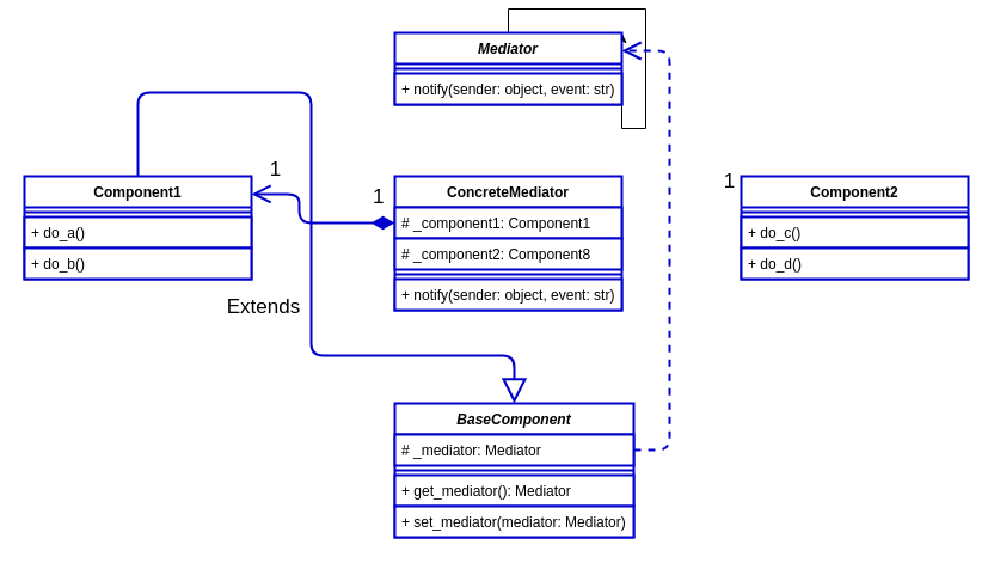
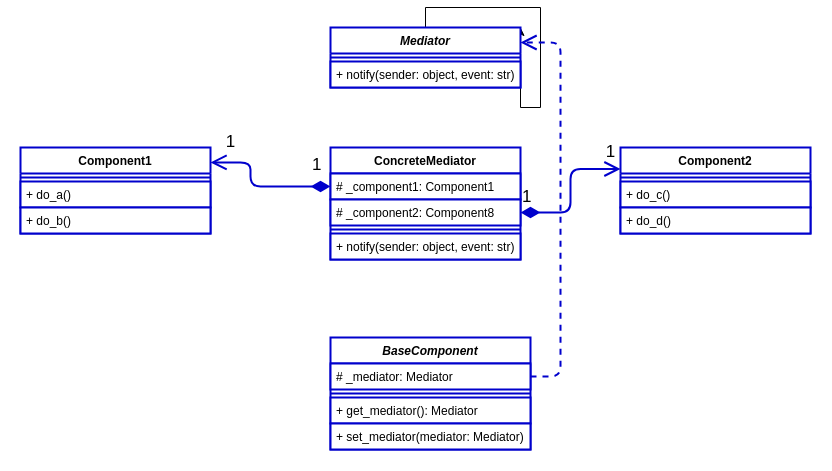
  <mxCell id="0" />
  <mxCell id="1" parent="0" />
  <mxCell id="2" style="edgeStyle=orthogonalEdgeStyle;rounded=0;orthogonalLoop=1;jettySize=auto;html=1;exitX=0.5;exitY=0;exitDx=0;exitDy=0;entryX=1;entryY=0;entryDx=0;entryDy=0;" parent="1" source="3" target="3" edge="1"><mxGeometry relative="1" as="geometry" /></mxCell>
  <mxCell id="3" value="Mediator" style="swimlane;fontStyle=3;align=center;verticalAlign=top;childLayout=stackLayout;horizontal=1;startSize=26;horizontalStack=0;resizeParent=1;resizeParentMax=0;resizeLast=0;collapsible=1;marginBottom=0;fontColor=#000000;strokeColor=#0000CC;strokeWidth=2;fillColor=#FFFFFF;" parent="1" vertex="1"><mxGeometry x="330" y="20" width="190" height="60" as="geometry" /></mxCell>
  <mxCell id="4" value="" style="line;strokeWidth=2;align=left;verticalAlign=middle;spacingTop=-1;spacingLeft=3;spacingRight=3;rotatable=0;labelPosition=right;points=[];portConstraint=eastwest;fontColor=#000000;strokeColor=#0000CC;fillColor=#FFFFFF;" parent="3" vertex="1"><mxGeometry y="26" width="190" height="8" as="geometry" /></mxCell>
  <mxCell id="5" value="+ notify(sender: object, event: str)" style="text;align=left;verticalAlign=top;spacingLeft=4;spacingRight=4;overflow=hidden;rotatable=0;points=[[0,0.5],[1,0.5]];portConstraint=eastwest;fontColor=#000000;strokeColor=#0000CC;strokeWidth=2;fillColor=#FFFFFF;" parent="3" vertex="1"><mxGeometry y="34" width="190" height="26" as="geometry" /></mxCell>
  <mxCell id="6" value="ConcreteMediator" style="swimlane;fontStyle=1;align=center;verticalAlign=top;childLayout=stackLayout;horizontal=1;startSize=26;horizontalStack=0;resizeParent=1;resizeParentMax=0;resizeLast=0;collapsible=1;marginBottom=0;fontColor=#000000;strokeColor=#0000CC;strokeWidth=2;fillColor=#FFFFFF;" parent="1" vertex="1"><mxGeometry x="330" y="140" width="190" height="112" as="geometry" /></mxCell>
  <mxCell id="7" value="# _component1: Component1" style="text;align=left;verticalAlign=top;spacingLeft=4;spacingRight=4;overflow=hidden;rotatable=0;points=[[0,0.5],[1,0.5]];portConstraint=eastwest;fontColor=#000000;strokeColor=#0000CC;strokeWidth=2;fillColor=#FFFFFF;" parent="6" vertex="1"><mxGeometry y="26" width="190" height="26" as="geometry" /></mxCell>
  <mxCell id="8" value="# _component2: Component8" style="text;align=left;verticalAlign=top;spacingLeft=4;spacingRight=4;overflow=hidden;rotatable=0;points=[[0,0.5],[1,0.5]];portConstraint=eastwest;fontColor=#000000;strokeColor=#0000CC;strokeWidth=2;fillColor=#FFFFFF;" parent="6" vertex="1"><mxGeometry y="52" width="190" height="26" as="geometry" /></mxCell>
  <mxCell id="9" value="" style="line;strokeWidth=2;align=left;verticalAlign=middle;spacingTop=-1;spacingLeft=3;spacingRight=3;rotatable=0;labelPosition=right;points=[];portConstraint=eastwest;fontColor=#000000;strokeColor=#0000CC;fillColor=#FFFFFF;" parent="6" vertex="1"><mxGeometry y="78" width="190" height="8" as="geometry" /></mxCell>
  <mxCell id="10" value="+ notify(sender: object, event: str)" style="text;align=left;verticalAlign=top;spacingLeft=4;spacingRight=4;overflow=hidden;rotatable=0;points=[[0,0.5],[1,0.5]];portConstraint=eastwest;fontColor=#000000;strokeColor=#0000CC;strokeWidth=2;fillColor=#FFFFFF;" parent="6" vertex="1"><mxGeometry y="86" width="190" height="26" as="geometry" /></mxCell>
  <mxCell id="11" value="Component2" style="swimlane;fontStyle=1;align=center;verticalAlign=top;childLayout=stackLayout;horizontal=1;startSize=26;horizontalStack=0;resizeParent=1;resizeParentMax=0;resizeLast=0;collapsible=1;marginBottom=0;fontColor=#000000;strokeColor=#0000CC;strokeWidth=2;fillColor=#FFFFFF;" parent="1" vertex="1"><mxGeometry x="620" y="140" width="190" height="86" as="geometry" /></mxCell>
  <mxCell id="12" value="" style="line;strokeWidth=2;align=left;verticalAlign=middle;spacingTop=-1;spacingLeft=3;spacingRight=3;rotatable=0;labelPosition=right;points=[];portConstraint=eastwest;fontColor=#000000;strokeColor=#0000CC;fillColor=#FFFFFF;" parent="11" vertex="1"><mxGeometry y="26" width="190" height="8" as="geometry" /></mxCell>
  <mxCell id="13" value="+ do_c()" style="text;align=left;verticalAlign=top;spacingLeft=4;spacingRight=4;overflow=hidden;rotatable=0;points=[[0,0.5],[1,0.5]];portConstraint=eastwest;fontColor=#000000;strokeColor=#0000CC;strokeWidth=2;fillColor=#FFFFFF;" parent="11" vertex="1"><mxGeometry y="34" width="190" height="26" as="geometry" /></mxCell>
  <mxCell id="14" value="+ do_d()" style="text;align=left;verticalAlign=top;spacingLeft=4;spacingRight=4;overflow=hidden;rotatable=0;points=[[0,0.5],[1,0.5]];portConstraint=eastwest;fontColor=#000000;strokeColor=#0000CC;strokeWidth=2;fillColor=#FFFFFF;" parent="11" vertex="1"><mxGeometry y="60" width="190" height="26" as="geometry" /></mxCell>
  <mxCell id="15" value="BaseComponent" style="swimlane;fontStyle=3;align=center;verticalAlign=top;childLayout=stackLayout;horizontal=1;startSize=26;horizontalStack=0;resizeParent=1;resizeParentMax=0;resizeLast=0;collapsible=1;marginBottom=0;fontColor=#000000;strokeColor=#0000CC;strokeWidth=2;fillColor=#FFFFFF;" parent="1" vertex="1"><mxGeometry x="330" y="330" width="200" height="112" as="geometry" /></mxCell>
  <mxCell id="16" value="# _mediator: Mediator" style="text;align=left;verticalAlign=top;spacingLeft=4;spacingRight=4;overflow=hidden;rotatable=0;points=[[0,0.5],[1,0.5]];portConstraint=eastwest;fontColor=#000000;strokeColor=#0000CC;strokeWidth=2;fillColor=#FFFFFF;" parent="15" vertex="1"><mxGeometry y="26" width="200" height="26" as="geometry" /></mxCell>
  <mxCell id="17" value="" style="line;strokeWidth=2;align=left;verticalAlign=middle;spacingTop=-1;spacingLeft=3;spacingRight=3;rotatable=0;labelPosition=right;points=[];portConstraint=eastwest;fontColor=#000000;strokeColor=#0000CC;fillColor=#FFFFFF;" parent="15" vertex="1"><mxGeometry y="52" width="200" height="8" as="geometry" /></mxCell>
  <mxCell id="18" value="+ get_mediator(): Mediator" style="text;align=left;verticalAlign=top;spacingLeft=4;spacingRight=4;overflow=hidden;rotatable=0;points=[[0,0.5],[1,0.5]];portConstraint=eastwest;fontColor=#000000;strokeColor=#0000CC;strokeWidth=2;fillColor=#FFFFFF;" parent="15" vertex="1"><mxGeometry y="60" width="200" height="26" as="geometry" /></mxCell>
  <mxCell id="19" value="+ set_mediator(mediator: Mediator)" style="text;align=left;verticalAlign=top;spacingLeft=4;spacingRight=4;overflow=hidden;rotatable=0;points=[[0,0.5],[1,0.5]];portConstraint=eastwest;fontColor=#000000;strokeColor=#0000CC;strokeWidth=2;fillColor=#FFFFFF;" parent="15" vertex="1"><mxGeometry y="86" width="200" height="26" as="geometry" /></mxCell>
  <mxCell id="20" value="1" style="endArrow=open;html=1;endSize=12;startArrow=diamondThin;startSize=14;startFill=1;edgeStyle=orthogonalEdgeStyle;align=left;verticalAlign=bottom;exitX=0;exitY=0.5;exitDx=0;exitDy=0;strokeWidth=2;strokeColor=#0000CC;entryX=1;entryY=0.174;entryDx=0;entryDy=0;entryPerimeter=0;fontSize=17;fontColor=#000000;labelBackgroundColor=none;" parent="1" source="7" target="21" edge="1"><mxGeometry x="0.236" y="-60" relative="1" as="geometry"><mxPoint x="360" y="240" as="sourcePoint" /><mxPoint x="520" y="240" as="targetPoint" /><Array as="points"><mxPoint x="250" y="179" /><mxPoint x="250" y="155" /></Array><mxPoint as="offset" /></mxGeometry></mxCell>
  <mxCell id="21" value="Component1" style="swimlane;fontStyle=1;align=center;verticalAlign=top;childLayout=stackLayout;horizontal=1;startSize=26;horizontalStack=0;resizeParent=1;resizeParentMax=0;resizeLast=0;collapsible=1;marginBottom=0;fontColor=#000000;strokeColor=#0000CC;strokeWidth=2;fillColor=#FFFFFF;" parent="1" vertex="1"><mxGeometry y="140" width="190" height="86" as="geometry" x="20" /></mxCell>
  <mxCell id="22" value="" style="line;strokeWidth=2;align=left;verticalAlign=middle;spacingTop=-1;spacingLeft=3;spacingRight=3;rotatable=0;labelPosition=right;points=[];portConstraint=eastwest;fontColor=#000000;strokeColor=#0000CC;fillColor=#FFFFFF;" parent="21" vertex="1"><mxGeometry y="26" width="190" height="8" as="geometry" /></mxCell>
  <mxCell id="23" value="+ do_a()" style="text;align=left;verticalAlign=top;spacingLeft=4;spacingRight=4;overflow=hidden;rotatable=0;points=[[0,0.5],[1,0.5]];portConstraint=eastwest;fontColor=#000000;strokeColor=#0000CC;strokeWidth=2;fillColor=#FFFFFF;" parent="21" vertex="1"><mxGeometry y="34" width="190" height="26" as="geometry" /></mxCell>
  <mxCell id="24" value="+ do_b()" style="text;align=left;verticalAlign=top;spacingLeft=4;spacingRight=4;overflow=hidden;rotatable=0;points=[[0,0.5],[1,0.5]];portConstraint=eastwest;fontColor=#000000;strokeColor=#0000CC;strokeWidth=2;fillColor=#FFFFFF;" parent="21" vertex="1"><mxGeometry y="60" width="190" height="26" as="geometry" /></mxCell>
  <mxCell id="25" value="1" style="text;html=1;align=center;verticalAlign=middle;resizable=0;points=[];autosize=1;fontSize=17;fontColor=#000000;" parent="1" vertex="1"><mxGeometry x="220" y="120" width="20" height="30" as="geometry" /></mxCell>
+ <mxCell id="26" value="1" style="endArrow=open;html=1;endSize=12;startArrow=diamondThin;startSize=14;startFill=1;edgeStyle=orthogonalEdgeStyle;align=left;verticalAlign=bottom;labelBackgroundColor=none;strokeColor=#0000CC;strokeWidth=2;fontSize=17;fontColor=#000000;exitX=1;exitY=0.5;exitDx=0;exitDy=0;entryX=0;entryY=0.25;entryDx=0;entryDy=0;" parent="1" source="8" target="11" edge="1"><mxGeometry x="-1" y="3" relative="1" as="geometry"><mxPoint x="360" y="240" as="sourcePoint" /><mxPoint x="520" y="240" as="targetPoint" /><Array as="points"><mxPoint x="570" y="205" /><mxPoint x="570" y="162" /></Array></mxGeometry></mxCell>
  <mxCell id="27" value="1" style="text;html=1;align=center;verticalAlign=middle;resizable=0;points=[];autosize=1;fontSize=17;fontColor=#000000;" parent="1" vertex="1"><mxGeometry x="600" y="130" width="20" height="30" as="geometry" /></mxCell>
- <mxCell id="28" value="Extends" style="endArrow=block;endSize=16;endFill=0;html=1;labelBackgroundColor=none;strokeColor=#0000CC;strokeWidth=2;fontSize=17;fontColor=#000000;exitX=0.5;exitY=0;exitDx=0;exitDy=0;entryX=0.5;entryY=0;entryDx=0;entryDy=0;" parent="1" source="21" target="15" edge="1"><mxGeometry x="0.225" y="-40" width="160" relative="1" as="geometry"><mxPoint x="360" y="240" as="sourcePoint" /><mxPoint x="520" y="240" as="targetPoint" /><Array as="points"><mxPoint x="115" y="70" /><mxPoint x="260" y="70" /><mxPoint x="260" y="290" /><mxPoint x="430" y="290" /></Array><mxPoint as="offset" /></mxGeometry></mxCell>
  <mxCell id="29" value="" style="endArrow=open;endFill=1;endSize=12;html=1;labelBackgroundColor=none;strokeColor=#0000CC;strokeWidth=2;fontSize=17;fontColor=#000000;exitX=1;exitY=0.5;exitDx=0;exitDy=0;entryX=1;entryY=0.25;entryDx=0;entryDy=0;dashed=1;" parent="1" source="16" target="3" edge="1"><mxGeometry width="160" relative="1" as="geometry"><mxPoint x="360" y="240" as="sourcePoint" /><mxPoint x="570" y="30" as="targetPoint" /><Array as="points"><mxPoint x="560" y="369" /><mxPoint x="560" y="35" /></Array></mxGeometry></mxCell>
